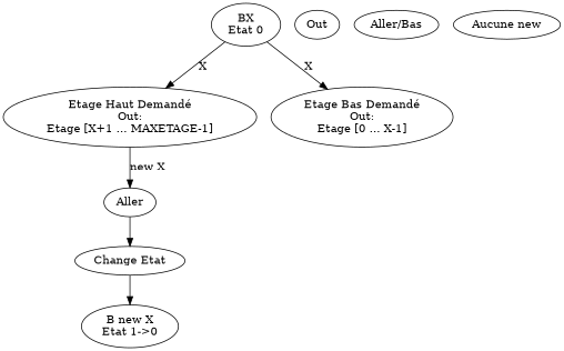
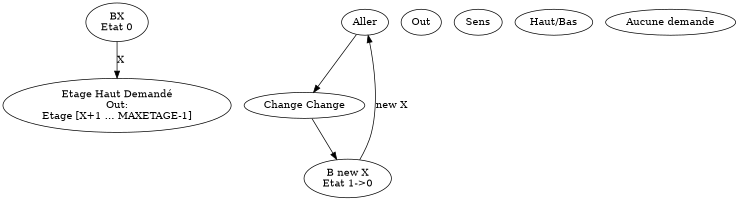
  digraph {
    "BX\nEtat 0"
    "Etage Haut Demandé\nOut:\nEtage \[X+1 ... MAXETAGE-1\]"
-   "Etage Bas Demandé\nOut:\nEtage \[0 ... X-1\]"
    Aller
-   "Change Etat"
+   "Change Etat" [label="Change Change"]
    "B new X\nEtat 1->0"
    n7 [label=Out]
-   "Haut/Bas" [label="Aller/Bas"]
-   "Aucune demande" [label="Aucune new"]
+   Sens
+   "Haut/Bas"
+   "Aucune demande"
    "BX\nEtat 0" -> "Etage Haut Demandé\nOut:\nEtage \[X+1 ... MAXETAGE-1\]" [label=X]
-   "BX\nEtat 0" -> "Etage Bas Demandé\nOut:\nEtage \[0 ... X-1\]" [label=X]
-   "Etage Haut Demandé\nOut:\nEtage \[X+1 ... MAXETAGE-1\]" -> Aller [label="new X"]
+   "B new X\nEtat 1->0" -> Aller [label="new X"]
    Aller -> "Change Etat"
    "Change Etat" -> "B new X\nEtat 1->0"
  }
